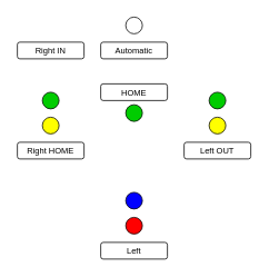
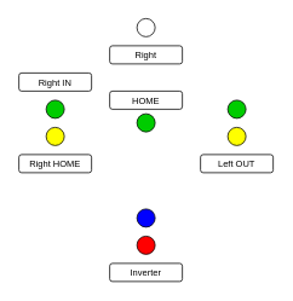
  <mxCell id="0" />
  <mxCell id="1" parent="0" />
  <mxCell id="2" value="" style="ellipse;whiteSpace=wrap;html=1;aspect=fixed;strokeColor=#000000;fillColor=#FF0000;fontSize=10;" parent="1" vertex="1"><mxGeometry x="150" y="260" width="20" height="20" as="geometry" /></mxCell>
  <mxCell id="3" value="" style="ellipse;whiteSpace=wrap;html=1;aspect=fixed;strokeColor=#000000;fillColor=#00CC00;fontSize=10;" parent="1" vertex="1"><mxGeometry x="250" y="110" width="20" height="20" as="geometry" /></mxCell>
  <mxCell id="4" value="" style="ellipse;whiteSpace=wrap;html=1;aspect=fixed;strokeColor=#000000;fillColor=#FFFF00;fontSize=10;" parent="1" vertex="1"><mxGeometry x="250" y="140" width="20" height="20" as="geometry" /></mxCell>
  <mxCell id="5" value="" style="ellipse;whiteSpace=wrap;html=1;aspect=fixed;strokeColor=#000000;fillColor=#0000FF;fontSize=10;" parent="1" vertex="1"><mxGeometry x="150" y="230" width="20" height="20" as="geometry" /></mxCell>
  <mxCell id="6" value="" style="ellipse;whiteSpace=wrap;html=1;aspect=fixed;strokeColor=#000000;fillColor=#FFFFFF;fontSize=10;" parent="1" vertex="1"><mxGeometry x="150" y="20" width="20" height="20" as="geometry" /></mxCell>
  <mxCell id="7" value="" style="ellipse;whiteSpace=wrap;html=1;aspect=fixed;strokeColor=#000000;fillColor=#00CC00;fontSize=10;" parent="1" vertex="1"><mxGeometry x="50" y="110" width="20" height="20" as="geometry" /></mxCell>
  <mxCell id="8" value="" style="ellipse;whiteSpace=wrap;html=1;aspect=fixed;strokeColor=#000000;fillColor=#FFFF00;fontSize=10;" parent="1" vertex="1"><mxGeometry x="50" y="140" width="20" height="20" as="geometry" /></mxCell>
  <mxCell id="9" value="" style="ellipse;whiteSpace=wrap;html=1;aspect=fixed;strokeColor=#000000;fillColor=#00CC00;fontSize=10;" parent="1" vertex="1"><mxGeometry x="150" y="125" width="20" height="20" as="geometry" /></mxCell>
- <mxCell id="10" value="Automatic" style="rounded=1;whiteSpace=wrap;html=1;strokeColor=#000000;fillColor=#FFFFFF;fontColor=#000000;fontSize=10;" parent="1" vertex="1"><mxGeometry x="120" y="50" width="80" height="20" as="geometry" /></mxCell>
- <mxCell id="11" value="Right IN" style="rounded=1;whiteSpace=wrap;html=1;strokeColor=#000000;fillColor=#FFFFFF;fontColor=#000000;fontSize=10;" parent="1" vertex="1"><mxGeometry x="20" y="50" width="80" height="20" as="geometry" /></mxCell>
- <mxCell id="12" value="Left" style="rounded=1;whiteSpace=wrap;html=1;strokeColor=#000000;fillColor=#FFFFFF;fontColor=#000000;fontSize=10;" parent="1" vertex="1"><mxGeometry x="120" y="290" width="80" height="20" as="geometry" /></mxCell>
+ <mxCell id="10" value="Right" style="rounded=1;whiteSpace=wrap;html=1;strokeColor=#000000;fillColor=#FFFFFF;fontColor=#000000;fontSize=10;" parent="1" vertex="1"><mxGeometry x="120" y="50" width="80" height="20" as="geometry" /></mxCell>
+ <mxCell id="11" value="Right IN" style="rounded=1;whiteSpace=wrap;html=1;strokeColor=#000000;fillColor=#FFFFFF;fontColor=#000000;fontSize=10;" parent="1" vertex="1"><mxGeometry x="20" y="80" width="80" height="20" as="geometry" /></mxCell>
+ <mxCell id="12" value="Inverter" style="rounded=1;whiteSpace=wrap;html=1;strokeColor=#000000;fillColor=#FFFFFF;fontColor=#000000;fontSize=10;" parent="1" vertex="1"><mxGeometry x="120" y="290" width="80" height="20" as="geometry" /></mxCell>
  <mxCell id="13" value="Right HOME" style="rounded=1;whiteSpace=wrap;html=1;strokeColor=#000000;fillColor=#FFFFFF;fontColor=#000000;fontSize=10;" parent="1" vertex="1"><mxGeometry x="20" y="170" width="80" height="20" as="geometry" /></mxCell>
  <mxCell id="14" value="Left OUT" style="rounded=1;whiteSpace=wrap;html=1;strokeColor=#000000;fillColor=#FFFFFF;fontColor=#000000;fontSize=10;" parent="1" vertex="1"><mxGeometry x="220" y="170" width="80" height="20" as="geometry" /></mxCell>
  <mxCell id="15" value="HOME" style="rounded=1;whiteSpace=wrap;html=1;strokeColor=#000000;fillColor=#FFFFFF;fontColor=#000000;fontSize=10;" parent="1" vertex="1"><mxGeometry x="120" y="100" width="80" height="20" as="geometry" /></mxCell>
